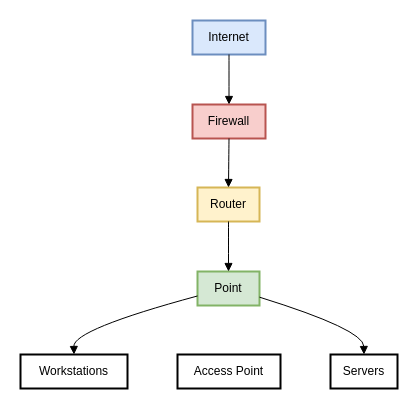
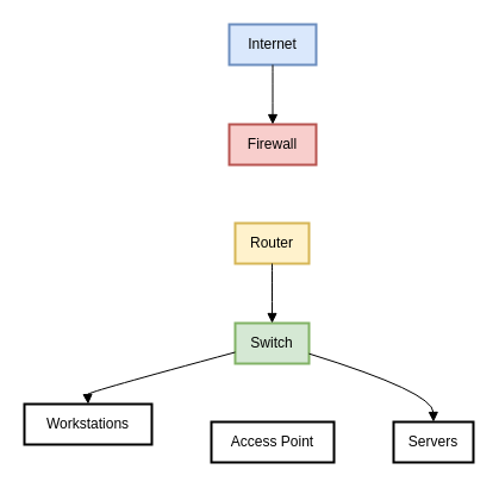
  <mxCell id="0" />
  <mxCell id="1" parent="0" />
  <mxCell id="2" value="Internet" style="whiteSpace=wrap;strokeWidth=2;fillColor=#dae8fc;strokeColor=#6c8ebf;" vertex="1" parent="1"><mxGeometry x="192" y="20" width="73" height="34" as="geometry" /></mxCell>
  <mxCell id="3" value="Firewall" style="whiteSpace=wrap;strokeWidth=2;fillColor=#f8cecc;strokeColor=#b85450;" vertex="1" parent="1"><mxGeometry x="192" y="104" width="73" height="34" as="geometry" /></mxCell>
  <mxCell id="4" value="Router" style="whiteSpace=wrap;strokeWidth=2;fillColor=#fff2cc;strokeColor=#d6b656;" vertex="1" parent="1"><mxGeometry x="197" y="187" width="62" height="34" as="geometry" /></mxCell>
- <mxCell id="5" value="Point" style="whiteSpace=wrap;strokeWidth=2;fillColor=#d5e8d4;strokeColor=#82b366;" vertex="1" parent="1"><mxGeometry x="197" y="271" width="62" height="34" as="geometry" /></mxCell>
- <mxCell id="6" value="Workstations" style="whiteSpace=wrap;strokeWidth=2;" vertex="1" parent="1"><mxGeometry x="20" y="354" width="107" height="34" as="geometry" /></mxCell>
+ <mxCell id="5" value="Switch" style="whiteSpace=wrap;strokeWidth=2;fillColor=#d5e8d4;strokeColor=#82b366;" vertex="1" parent="1"><mxGeometry x="197" y="271" width="62" height="34" as="geometry" /></mxCell>
+ <mxCell id="6" value="Workstations" style="whiteSpace=wrap;strokeWidth=2;" vertex="1" parent="1"><mxGeometry x="20" y="339" width="107" height="34" as="geometry" /></mxCell>
  <mxCell id="7" value="Access Point" style="whiteSpace=wrap;strokeWidth=2;" vertex="1" parent="1"><mxGeometry x="177" y="354" width="103" height="34" as="geometry" /></mxCell>
  <mxCell id="8" value="Servers" style="whiteSpace=wrap;strokeWidth=2;" vertex="1" parent="1"><mxGeometry x="330" y="354" width="67" height="34" as="geometry" /></mxCell>
  <mxCell id="9" value="" style="curved=1;startArrow=none;endArrow=block;exitX=0.5;exitY=0.99;entryX=0.5;entryY=-0.01;rounded=0;" edge="1" parent="1" source="2" target="3"><mxGeometry relative="1" as="geometry"><Array as="points" /></mxGeometry></mxCell>
- <mxCell id="10" value="" style="curved=1;startArrow=none;endArrow=block;exitX=0.5;exitY=0.97;entryX=0.5;entryY=0;rounded=0;" edge="1" parent="1" source="3" target="4"><mxGeometry relative="1" as="geometry"><Array as="points" /></mxGeometry></mxCell>
  <mxCell id="11" value="" style="curved=1;startArrow=none;endArrow=block;exitX=0.5;exitY=0.99;entryX=0.5;entryY=-0.01;rounded=0;" edge="1" parent="1" source="4" target="5"><mxGeometry relative="1" as="geometry"><Array as="points" /></mxGeometry></mxCell>
  <mxCell id="12" value="" style="curved=1;startArrow=none;endArrow=block;exitX=0;exitY=0.72;entryX=0.5;entryY=0;rounded=0;" edge="1" parent="1" source="5" target="6"><mxGeometry relative="1" as="geometry"><Array as="points"><mxPoint x="73" y="329" /></Array></mxGeometry></mxCell>
  <mxCell id="13" value="" style="curved=1;startArrow=none;endArrow=block;exitX=1.01;exitY=0.76;entryX=0.5;entryY=0;rounded=0;" edge="1" parent="1" source="5" target="8"><mxGeometry relative="1" as="geometry"><Array as="points"><mxPoint x="363" y="329" /></Array></mxGeometry></mxCell>
